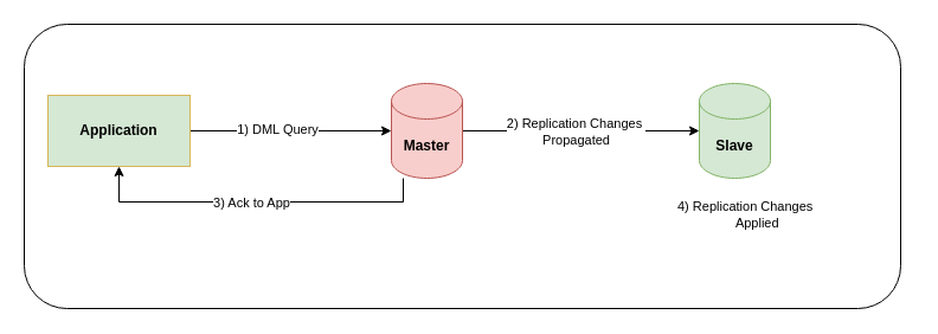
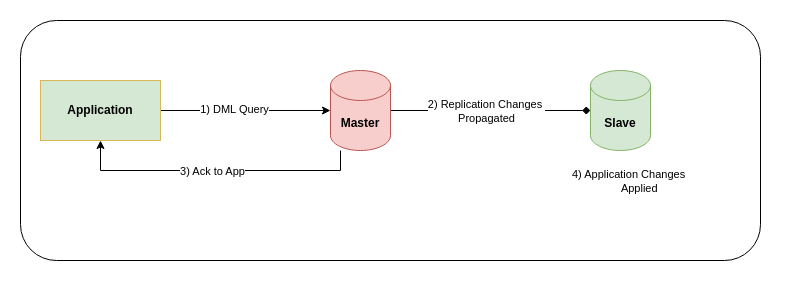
  <mxCell id="0" />
  <mxCell id="1" parent="0" />
  <mxCell id="2" style="edgeStyle=orthogonalEdgeStyle;rounded=0;orthogonalLoop=1;jettySize=auto;html=1;entryX=0.5;entryY=1;entryDx=0;entryDy=0;" edge="1" parent="1" source="6" target="10"><mxGeometry relative="1" as="geometry"><Array as="points"><mxPoint x="340" y="170" /><mxPoint x="100" y="170" /></Array></mxGeometry></mxCell>
  <mxCell id="3" value="3) Ack to App" style="edgeLabel;html=1;align=center;verticalAlign=middle;resizable=0;points=[];" vertex="1" connectable="0" parent="2"><mxGeometry x="0.246" y="2" relative="1" as="geometry"><mxPoint x="32" y="-2" as="offset" /></mxGeometry></mxCell>
- <mxCell id="4" style="edgeStyle=orthogonalEdgeStyle;rounded=0;orthogonalLoop=1;jettySize=auto;html=1;entryX=0;entryY=0.5;entryDx=0;entryDy=0;entryPerimeter=0;" edge="1" parent="1" source="6" target="7"><mxGeometry relative="1" as="geometry" /></mxCell>
+ <mxCell id="4" style="edgeStyle=orthogonalEdgeStyle;rounded=0;orthogonalLoop=1;jettySize=auto;html=1;entryX=0;entryY=0.5;entryDx=0;entryDy=0;entryPerimeter=0;endArrow=diamond;" edge="1" parent="1" source="6" target="7"><mxGeometry relative="1" as="geometry" /></mxCell>
  <mxCell id="5" value="2) Replication Changes&amp;nbsp;&lt;br&gt;Propagated" style="edgeLabel;html=1;align=center;verticalAlign=middle;resizable=0;points=[];" vertex="1" connectable="0" parent="4"><mxGeometry x="-0.283" y="3" relative="1" as="geometry"><mxPoint x="23" y="3" as="offset" /></mxGeometry></mxCell>
  <mxCell id="6" value="&lt;b&gt;Master&lt;/b&gt;" style="shape=cylinder3;whiteSpace=wrap;html=1;boundedLbl=1;backgroundOutline=1;size=15;fillColor=#f8cecc;strokeColor=#b85450;" vertex="1" parent="1"><mxGeometry x="330" y="70" width="60" height="80" as="geometry" /></mxCell>
  <mxCell id="7" value="&lt;b&gt;Slave&lt;/b&gt;" style="shape=cylinder3;whiteSpace=wrap;html=1;boundedLbl=1;backgroundOutline=1;size=15;fillColor=#d5e8d4;strokeColor=#82b366;" vertex="1" parent="1"><mxGeometry x="590" y="70" width="60" height="80" as="geometry" /></mxCell>
  <mxCell id="8" style="edgeStyle=orthogonalEdgeStyle;rounded=0;orthogonalLoop=1;jettySize=auto;html=1;entryX=0;entryY=0.5;entryDx=0;entryDy=0;entryPerimeter=0;" edge="1" parent="1" source="10" target="6"><mxGeometry relative="1" as="geometry" /></mxCell>
  <mxCell id="9" value="1) DML Query" style="edgeLabel;html=1;align=center;verticalAlign=middle;resizable=0;points=[];" vertex="1" connectable="0" parent="8"><mxGeometry x="-0.139" y="2" relative="1" as="geometry"><mxPoint as="offset" /></mxGeometry></mxCell>
  <mxCell id="10" value="&lt;b&gt;Application&lt;/b&gt;" style="rounded=0;whiteSpace=wrap;html=1;fillColor=#d5e8d4;strokeColor=#d6b656;" vertex="1" parent="1"><mxGeometry x="40" y="80" width="120" height="60" as="geometry" /></mxCell>
- <mxCell id="11" value="&lt;span style=&quot;color: rgb(0, 0, 0); font-family: Helvetica; font-size: 11px; font-style: normal; font-variant-ligatures: normal; font-variant-caps: normal; letter-spacing: normal; orphans: 2; text-align: center; text-indent: 0px; text-transform: none; widows: 2; word-spacing: 0px; -webkit-text-stroke-width: 0px; text-decoration-thickness: initial; text-decoration-style: initial; text-decoration-color: initial;&quot;&gt;4) Replication Changes &lt;br&gt;&lt;span style=&quot;white-space: pre;&quot;&gt;&#09;&lt;/span&gt;&lt;span style=&quot;white-space: pre;&quot;&gt;&#09;&lt;/span&gt;Applied&lt;/span&gt;" style="text;whiteSpace=wrap;html=1;" vertex="1" parent="1"><mxGeometry x="570" y="160" width="200" height="30" as="geometry" /></mxCell>
+ <mxCell id="11" value="&lt;span style=&quot;color: rgb(0, 0, 0); font-family: Helvetica; font-size: 11px; font-style: normal; font-variant-ligatures: normal; font-variant-caps: normal; letter-spacing: normal; orphans: 2; text-align: center; text-indent: 0px; text-transform: none; widows: 2; word-spacing: 0px; -webkit-text-stroke-width: 0px; text-decoration-thickness: initial; text-decoration-style: initial; text-decoration-color: initial;&quot;&gt;4) Application Changes &lt;br&gt;&lt;span style=&quot;white-space: pre;&quot;&gt;&#09;&lt;/span&gt;&lt;span style=&quot;white-space: pre;&quot;&gt;&#09;&lt;/span&gt;Applied&lt;/span&gt;" style="text;whiteSpace=wrap;html=1;" vertex="1" parent="1"><mxGeometry x="570" y="160" width="200" height="30" as="geometry" /></mxCell>
  <mxCell id="12" value="" style="rounded=1;whiteSpace=wrap;html=1;fillColor=none;" vertex="1" parent="1"><mxGeometry x="20" y="20" width="740" height="240" as="geometry" /></mxCell>
